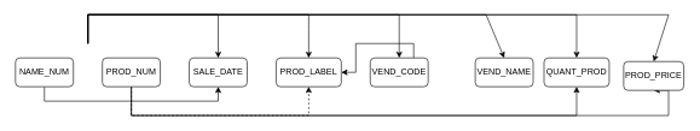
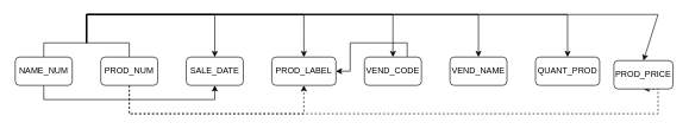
  <mxCell id="0" />
  <mxCell id="1" parent="0" />
+ <mxCell id="2" style="edgeStyle=orthogonalEdgeStyle;rounded=0;orthogonalLoop=1;jettySize=auto;html=1;exitX=0.5;exitY=1;exitDx=0;exitDy=0;entryX=0.5;entryY=1;entryDx=0;entryDy=0;curved=0;endArrow=none;startFill=0;" edge="1" parent="1" source="4" target="8"><mxGeometry relative="1" as="geometry"><Array as="points"><mxPoint x="60" y="60" /><mxPoint x="180" y="60" /></Array></mxGeometry></mxCell>
  <mxCell id="3" style="edgeStyle=orthogonalEdgeStyle;rounded=0;orthogonalLoop=1;jettySize=auto;html=1;exitX=0.5;exitY=1;exitDx=0;exitDy=0;entryX=0.5;entryY=1;entryDx=0;entryDy=0;" edge="1" parent="1" source="4" target="9"><mxGeometry relative="1" as="geometry"><Array as="points"><mxPoint x="60" y="140" /><mxPoint x="300" y="140" /></Array></mxGeometry></mxCell>
  <mxCell id="4" value="NAME_NUM" style="rounded=1;whiteSpace=wrap;html=1;" vertex="1" parent="1"><mxGeometry x="20" y="80" width="80" height="40" as="geometry" /></mxCell>
  <mxCell id="5" style="edgeStyle=orthogonalEdgeStyle;rounded=0;orthogonalLoop=1;jettySize=auto;html=1;exitX=0.5;exitY=1;exitDx=0;exitDy=0;entryX=0.5;entryY=1;entryDx=0;entryDy=0;dashed=1;" edge="1" parent="1" source="8" target="10"><mxGeometry relative="1" as="geometry"><Array as="points"><mxPoint x="180" y="160" /><mxPoint x="425" y="160" /></Array></mxGeometry></mxCell>
- <mxCell id="6" style="edgeStyle=orthogonalEdgeStyle;rounded=0;orthogonalLoop=1;jettySize=auto;html=1;exitX=0.5;exitY=1;exitDx=0;exitDy=0;entryX=0.5;entryY=1;entryDx=0;entryDy=0;" edge="1" parent="1" source="8" target="14"><mxGeometry relative="1" as="geometry"><Array as="points"><mxPoint x="180" y="160" /><mxPoint x="795" y="160" /></Array></mxGeometry></mxCell>
- <mxCell id="7" style="edgeStyle=orthogonalEdgeStyle;rounded=0;orthogonalLoop=1;jettySize=auto;html=1;exitX=0.5;exitY=1;exitDx=0;exitDy=0;entryX=0.5;entryY=1;entryDx=0;entryDy=0;" edge="1" parent="1" source="8" target="15"><mxGeometry relative="1" as="geometry"><Array as="points"><mxPoint x="180" y="160" /><mxPoint x="922" y="160" /></Array></mxGeometry></mxCell>
+ <mxCell id="7" style="edgeStyle=orthogonalEdgeStyle;rounded=0;orthogonalLoop=1;jettySize=auto;html=1;exitX=0.5;exitY=1;exitDx=0;exitDy=0;entryX=0.5;entryY=1;entryDx=0;entryDy=0;dashed=1;" edge="1" parent="1" source="8" target="15"><mxGeometry relative="1" as="geometry"><Array as="points"><mxPoint x="180" y="160" /><mxPoint x="922" y="160" /></Array></mxGeometry></mxCell>
  <mxCell id="8" value="PROD_NUM" style="rounded=1;whiteSpace=wrap;html=1;" vertex="1" parent="1"><mxGeometry x="140" y="80" width="80" height="40" as="geometry" /></mxCell>
  <mxCell id="9" value="SALE_DATE" style="rounded=1;whiteSpace=wrap;html=1;" vertex="1" parent="1"><mxGeometry x="260" y="80" width="80" height="40" as="geometry" /></mxCell>
  <mxCell id="10" value="PROD_LABEL" style="rounded=1;whiteSpace=wrap;html=1;" vertex="1" parent="1"><mxGeometry x="380" y="80" width="90" height="40" as="geometry" /></mxCell>
  <mxCell id="11" style="edgeStyle=orthogonalEdgeStyle;rounded=0;orthogonalLoop=1;jettySize=auto;html=1;exitX=0.75;exitY=0;exitDx=0;exitDy=0;" edge="1" parent="1" source="12" target="10"><mxGeometry relative="1" as="geometry" /></mxCell>
  <mxCell id="12" value="VEND_CODE" style="rounded=1;whiteSpace=wrap;html=1;" vertex="1" parent="1"><mxGeometry x="510" y="80" width="80" height="40" as="geometry" /></mxCell>
- <mxCell id="13" value="VEND_NAME" style="rounded=1;whiteSpace=wrap;html=1;" vertex="1" parent="1"><mxGeometry x="655" y="80" width="80" height="40" as="geometry" /></mxCell>
+ <mxCell id="13" value="VEND_NAME" style="rounded=1;whiteSpace=wrap;html=1;" vertex="1" parent="1"><mxGeometry x="630" y="80" width="80" height="40" as="geometry" /></mxCell>
  <mxCell id="14" value="QUANT_PROD" style="rounded=1;whiteSpace=wrap;html=1;" vertex="1" parent="1"><mxGeometry x="750" y="80" width="90" height="40" as="geometry" /></mxCell>
  <mxCell id="15" value="PROD_PRICE" style="rounded=1;whiteSpace=wrap;html=1;" vertex="1" parent="1"><mxGeometry x="860" y="85" width="83" height="40" as="geometry" /></mxCell>
  <mxCell id="16" value="" style="endArrow=classic;html=1;rounded=0;entryX=0.5;entryY=0;entryDx=0;entryDy=0;" edge="1" parent="1" target="10"><mxGeometry width="50" height="50" relative="1" as="geometry"><mxPoint x="120" y="60" as="sourcePoint" /><mxPoint x="180" y="-40" as="targetPoint" /><Array as="points"><mxPoint x="120" y="20" /><mxPoint x="425" y="20" /><mxPoint x="425" y="40" /></Array></mxGeometry></mxCell>
  <mxCell id="17" value="" style="endArrow=classic;html=1;rounded=0;entryX=0.5;entryY=0;entryDx=0;entryDy=0;" edge="1" parent="1" target="12"><mxGeometry width="50" height="50" relative="1" as="geometry"><mxPoint x="120" y="60" as="sourcePoint" /><mxPoint x="435" y="90" as="targetPoint" /><Array as="points"><mxPoint x="120" y="20" /><mxPoint x="550" y="20" /><mxPoint x="550" y="40" /></Array></mxGeometry></mxCell>
  <mxCell id="18" value="" style="endArrow=classic;html=1;rounded=0;entryX=0.5;entryY=0;entryDx=0;entryDy=0;" edge="1" parent="1" target="9"><mxGeometry width="50" height="50" relative="1" as="geometry"><mxPoint x="120" y="60" as="sourcePoint" /><mxPoint x="540" y="130" as="targetPoint" /><Array as="points"><mxPoint x="120" y="20" /><mxPoint x="300" y="20" /></Array></mxGeometry></mxCell>
  <mxCell id="19" value="" style="endArrow=classic;html=1;rounded=0;entryX=0.5;entryY=0;entryDx=0;entryDy=0;" edge="1" parent="1" target="13"><mxGeometry width="50" height="50" relative="1" as="geometry"><mxPoint x="120" y="60" as="sourcePoint" /><mxPoint x="540" y="130" as="targetPoint" /><Array as="points"><mxPoint x="120" y="20" /><mxPoint x="670" y="20" /></Array></mxGeometry></mxCell>
  <mxCell id="20" value="" style="endArrow=classic;html=1;rounded=0;entryX=0.5;entryY=0;entryDx=0;entryDy=0;" edge="1" parent="1" target="14"><mxGeometry width="50" height="50" relative="1" as="geometry"><mxPoint x="120" y="60" as="sourcePoint" /><mxPoint x="540" y="130" as="targetPoint" /><Array as="points"><mxPoint x="120" y="20" /><mxPoint x="795" y="20" /></Array></mxGeometry></mxCell>
  <mxCell id="21" value="" style="endArrow=classic;html=1;rounded=0;entryX=0.5;entryY=0;entryDx=0;entryDy=0;" edge="1" parent="1" target="15"><mxGeometry width="50" height="50" relative="1" as="geometry"><mxPoint x="120" y="60" as="sourcePoint" /><mxPoint x="540" y="130" as="targetPoint" /><Array as="points"><mxPoint x="120" y="20" /><mxPoint x="922" y="20" /></Array></mxGeometry></mxCell>
